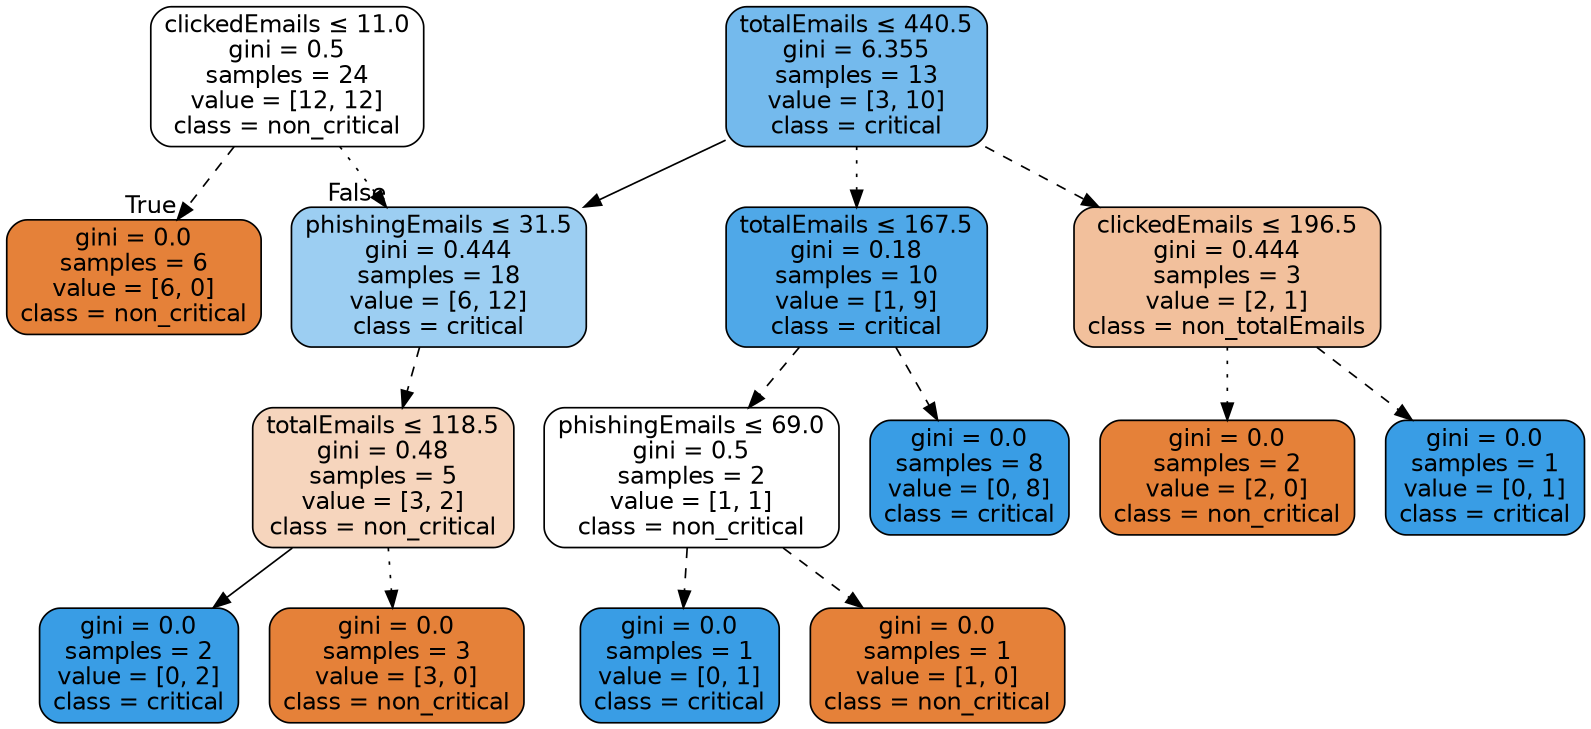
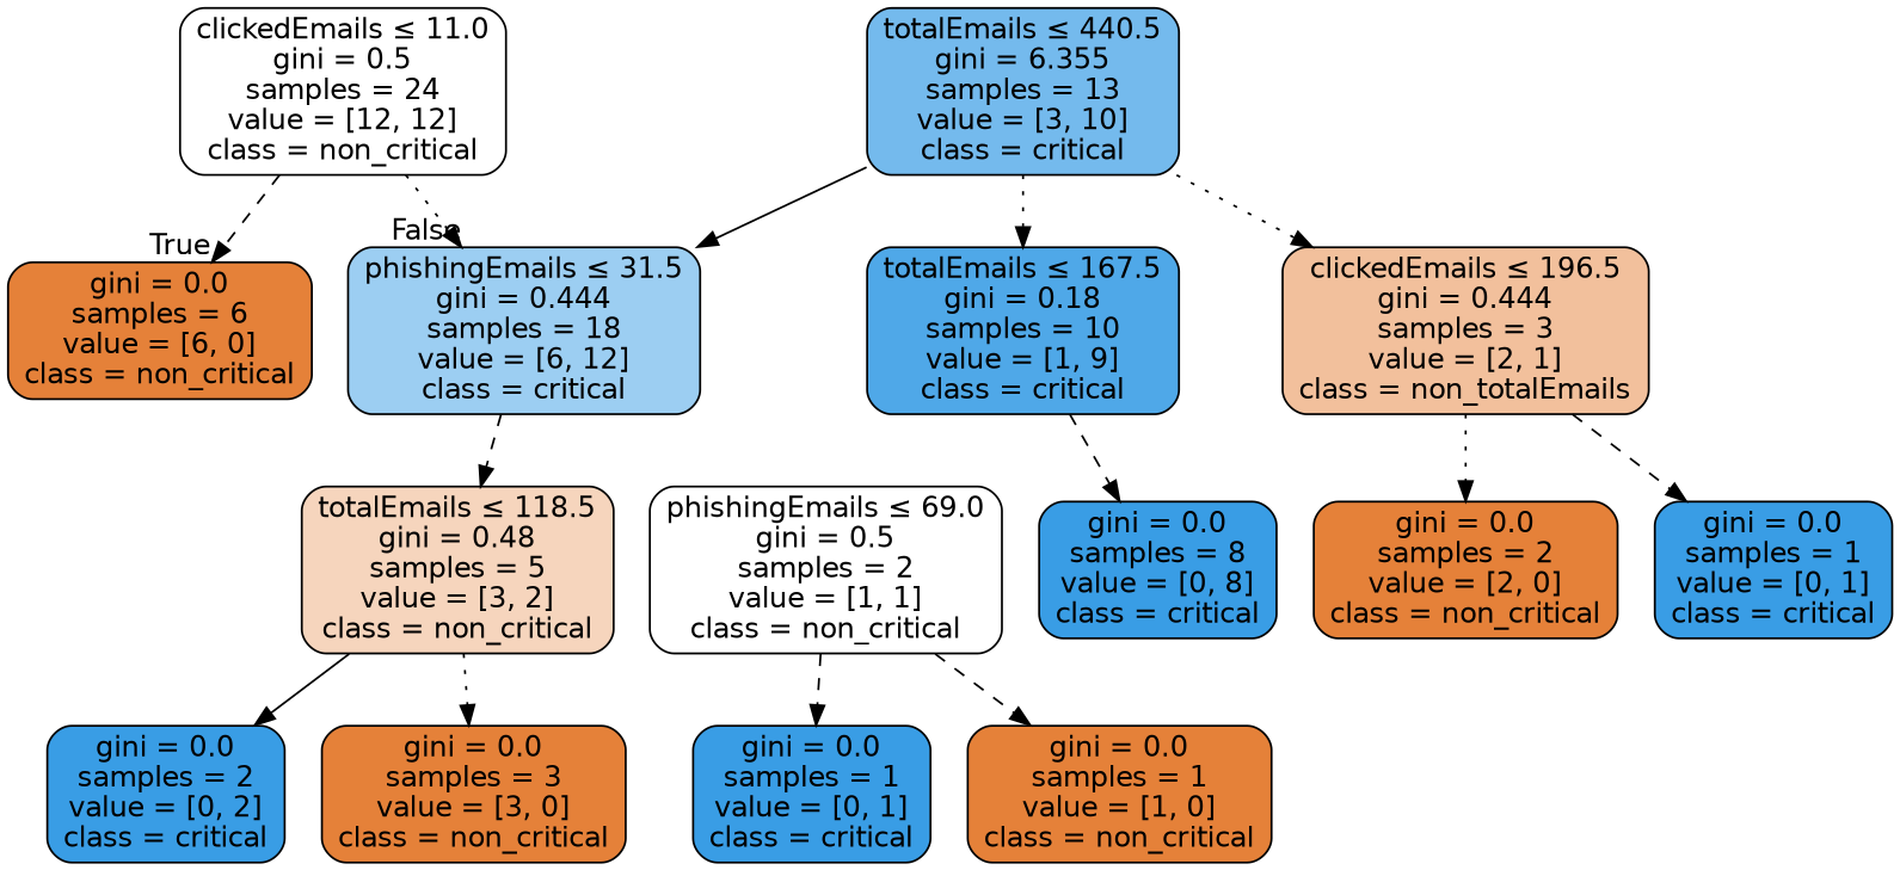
  digraph {
    node [color=black fillcolor="#e58139" fontname=helvetica shape=box style="filled, rounded"]
    edge [fontname=helvetica style=dashed]
    n1 [fillcolor="#ffffff" label=<clickedEmails &le; 11.0<br/>gini = 0.5<br/>samples = 24<br/>value = [12, 12]<br/>class = non_critical>]
    n2 [label=<gini = 0.0<br/>samples = 6<br/>value = [6, 0]<br/>class = non_critical>]
    n3 [fillcolor="#9ccef2" label=<phishingEmails &le; 31.5<br/>gini = 0.444<br/>samples = 18<br/>value = [6, 12]<br/>class = critical>]
    n4 [fillcolor="#f6d5bd" label=<totalEmails &le; 118.5<br/>gini = 0.48<br/>samples = 5<br/>value = [3, 2]<br/>class = non_critical>]
    n5 [fillcolor="#399de5" label=<gini = 0.0<br/>samples = 2<br/>value = [0, 2]<br/>class = critical>]
    n6 [label=<gini = 0.0<br/>samples = 3<br/>value = [3, 0]<br/>class = non_critical>]
    n7 [fillcolor="#74baed" label=<totalEmails &le; 440.5<br/>gini = 6.355<br/>samples = 13<br/>value = [3, 10]<br/>class = critical>]
    n8 [fillcolor="#4fa8e8" label=<totalEmails &le; 167.5<br/>gini = 0.18<br/>samples = 10<br/>value = [1, 9]<br/>class = critical>]
    n9 [fillcolor="#f2c09c" label=<clickedEmails &le; 196.5<br/>gini = 0.444<br/>samples = 3<br/>value = [2, 1]<br/>class = non_totalEmails>]
    n10 [fillcolor="#ffffff" label=<phishingEmails &le; 69.0<br/>gini = 0.5<br/>samples = 2<br/>value = [1, 1]<br/>class = non_critical>]
    n11 [fillcolor="#399de5" label=<gini = 0.0<br/>samples = 8<br/>value = [0, 8]<br/>class = critical>]
    n12 [label=<gini = 0.0<br/>samples = 2<br/>value = [2, 0]<br/>class = non_critical>]
    n13 [fillcolor="#399de5" label=<gini = 0.0<br/>samples = 1<br/>value = [0, 1]<br/>class = critical>]
    n14 [fillcolor="#399de5" label=<gini = 0.0<br/>samples = 1<br/>value = [0, 1]<br/>class = critical>]
    n15 [label=<gini = 0.0<br/>samples = 1<br/>value = [1, 0]<br/>class = non_critical>]
    n1 -> n2 [headlabel=True labelangle=45 labeldistance=2.5]
    n1 -> n3 [headlabel=False labelangle=-45 labeldistance=2.5 style=dotted]
    n3 -> n4
    n4 -> n5 [style=solid]
    n4 -> n6 [style=dotted]
    n7 -> n3 [style=solid]
    n7 -> n8 [style=dotted]
-   n7 -> n9
-   n8 -> n10
+   n7 -> n9 [style=dotted]
    n8 -> n11
    n9 -> n12 [style=dotted]
    n9 -> n13
    n10 -> n14
    n10 -> n15
  }
